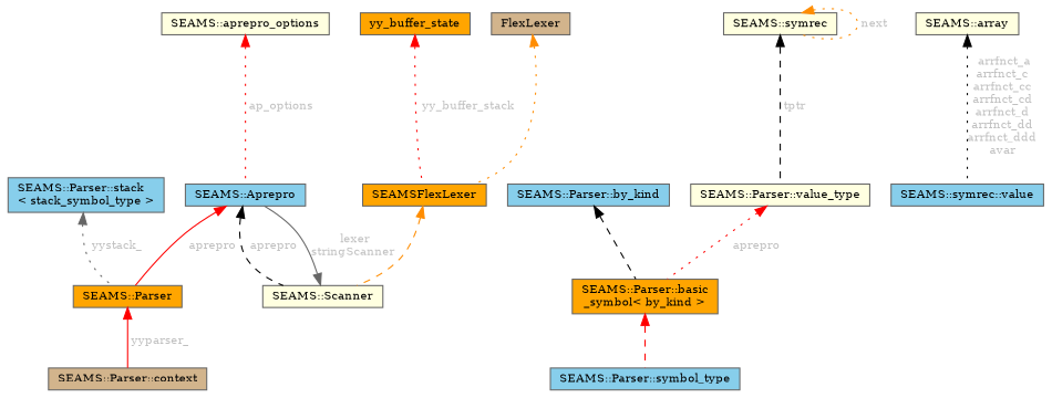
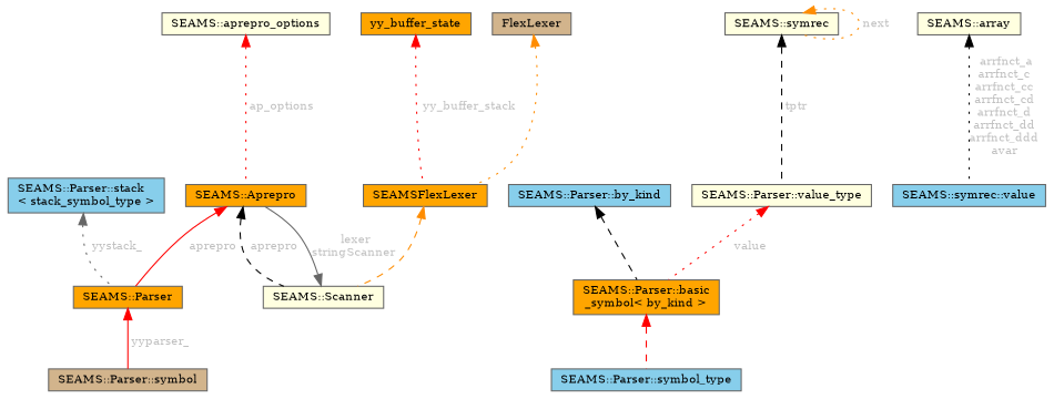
  digraph {
    fontname="DejaVu Serif"
    rankdir=TB
    node [color=gray40 fillcolor=orange fontname="DejaVu Serif" fontsize=10 shape=box style=filled]
    edge [color=red dir=back fontcolor=grey fontname="DejaVu Serif" fontsize=10 labelfontname=Helvetica labelfontsize=10 style=dotted]
-   n1 [fillcolor=tan fontcolor=black height=0.2 label="SEAMS::Parser::context" width=0.4]
+   n1 [fillcolor=tan fontcolor=black height=0.2 label="SEAMS::Parser::symbol" width=0.4]
    n2 [height=0.2 label="SEAMS::Parser" width=0.4]
    n3 [fillcolor=skyblue height=0.2 label="SEAMS::Parser::stack\l\< stack_symbol_type \>" width=0.4]
-   n4 [fillcolor=skyblue height=0.2 label="SEAMS::Aprepro" width=0.4]
+   n4 [height=0.2 label="SEAMS::Aprepro" width=0.4]
    n5 [fillcolor=lightyellow height=0.2 label="SEAMS::Scanner" width=0.4]
    n6 [fillcolor=lightyellow height=0.2 label="SEAMS::aprepro_options" width=0.4]
    n7 [height=0.2 label=SEAMSFlexLexer width=0.4]
    n8 [fillcolor=tan height=0.2 label=FlexLexer width=0.4]
    n9 [height=0.2 label=yy_buffer_state width=0.4]
    n10 [fillcolor=skyblue height=0.2 label="SEAMS::Parser::symbol_type" width=0.4]
    n11 [height=0.2 label="SEAMS::Parser::basic\l_symbol\< by_kind \>" width=0.4]
    n12 [fillcolor=skyblue height=0.2 label="SEAMS::Parser::by_kind" width=0.4]
    n13 [fillcolor=lightyellow height=0.2 label="SEAMS::Parser::value_type" width=0.4]
    n14 [fillcolor=lightyellow height=0.2 label="SEAMS::symrec" width=0.4]
    n15 [fillcolor=skyblue height=0.2 label="SEAMS::symrec::value" width=0.4]
    n16 [fillcolor=lightyellow height=0.2 label="SEAMS::array" width=0.4]
    n2 -> n1 [label=" yyparser_" style=solid]
    n3 -> n2 [color=gray40 label=" yystack_"]
    n4 -> n2 [label=" aprepro" style=solid]
    n4 -> n5 [color=black label=" aprepro" style=dashed]
    n5 -> n4 [color=gray40 label=" lexer\nstringScanner" style=solid]
    n6 -> n4 [label=" ap_options"]
    n7 -> n5 [color=darkorange style=dashed fontcolor=""]
    n8 -> n7 [color=darkorange fontcolor=""]
    n9 -> n7 [label=" yy_buffer_stack"]
    n11 -> n10 [style=dashed fontcolor=""]
    n12 -> n11 [color=black style=dashed fontcolor=""]
-   n13 -> n11 [label=" aprepro"]
+   n13 -> n11 [label=" value"]
    n14 -> n13 [color=black label=" tptr" style=dashed]
    n14 -> n14 [color=darkorange label=" next"]
    n16 -> n15 [color=black label=" arrfnct_a\narrfnct_c\narrfnct_cc\narrfnct_cd\narrfnct_d\narrfnct_dd\narrfnct_ddd\navar"]
  }
